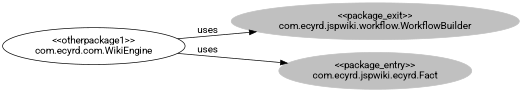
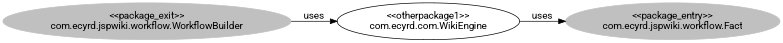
  digraph {
    fontname=Roboto
    rankdir=LR
    node [color=grey fontname=Roboto style=filled]
    edge [fontname=Roboto]
    n1 [label="<<package_exit>>\ncom.ecyrd.jspwiki.workflow.WorkflowBuilder"]
    n2 [label="<<otherpackage1>>\ncom.ecyrd.com.WikiEngine" color="" style=""]
-   n3 [label="<<package_entry>>\ncom.ecyrd.jspwiki.ecyrd.Fact"]
-   n2 -> n1 [label=uses]
+   n3 [label="<<package_entry>>\ncom.ecyrd.jspwiki.workflow.Fact"]
+   n1 -> n2 [label=uses]
    n2 -> n3 [label=uses]
  }
